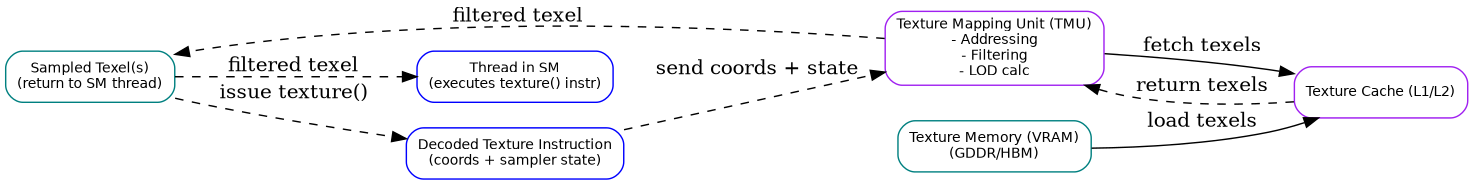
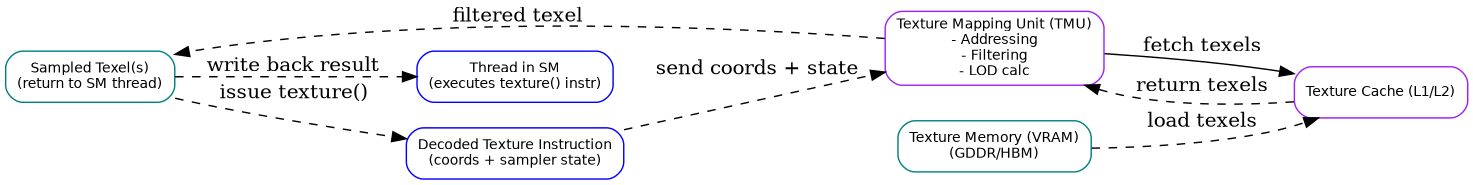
  digraph {
    rankdir=LR
    node [color=blue fontname=Helvetica fontsize=10 shape=box style=rounded]
    edge [style=dashed]
    n1 [label="Thread in SM\n(executes texture() instr)"]
    n2 [label="Decoded Texture Instruction\n(coords + sampler state)"]
    n3 [color=purple label="Texture Mapping Unit (TMU)\n- Addressing\n- Filtering\n- LOD calc"]
    n4 [color=purple label="Texture Cache (L1/L2)"]
    n5 [color=teal label="Sampled Texel(s)\n(return to SM thread)"]
    n6 [color=teal label="Texture Memory (VRAM)\n(GDDR/HBM)"]
    n2 -> n3 [label=" send coords + state"]
    n3 -> n4 [label=" fetch texels" style=solid]
    n3 -> n5 [label=" filtered texel"]
    n4 -> n3 [label=" return texels"]
-   n5 -> n1 [label=" filtered texel"]
+   n5 -> n1 [label=" write back result"]
    n5 -> n2 [label=" issue texture()"]
-   n6 -> n4 [label=" load texels" style=solid]
+   n6 -> n4 [label=" load texels"]
  }
